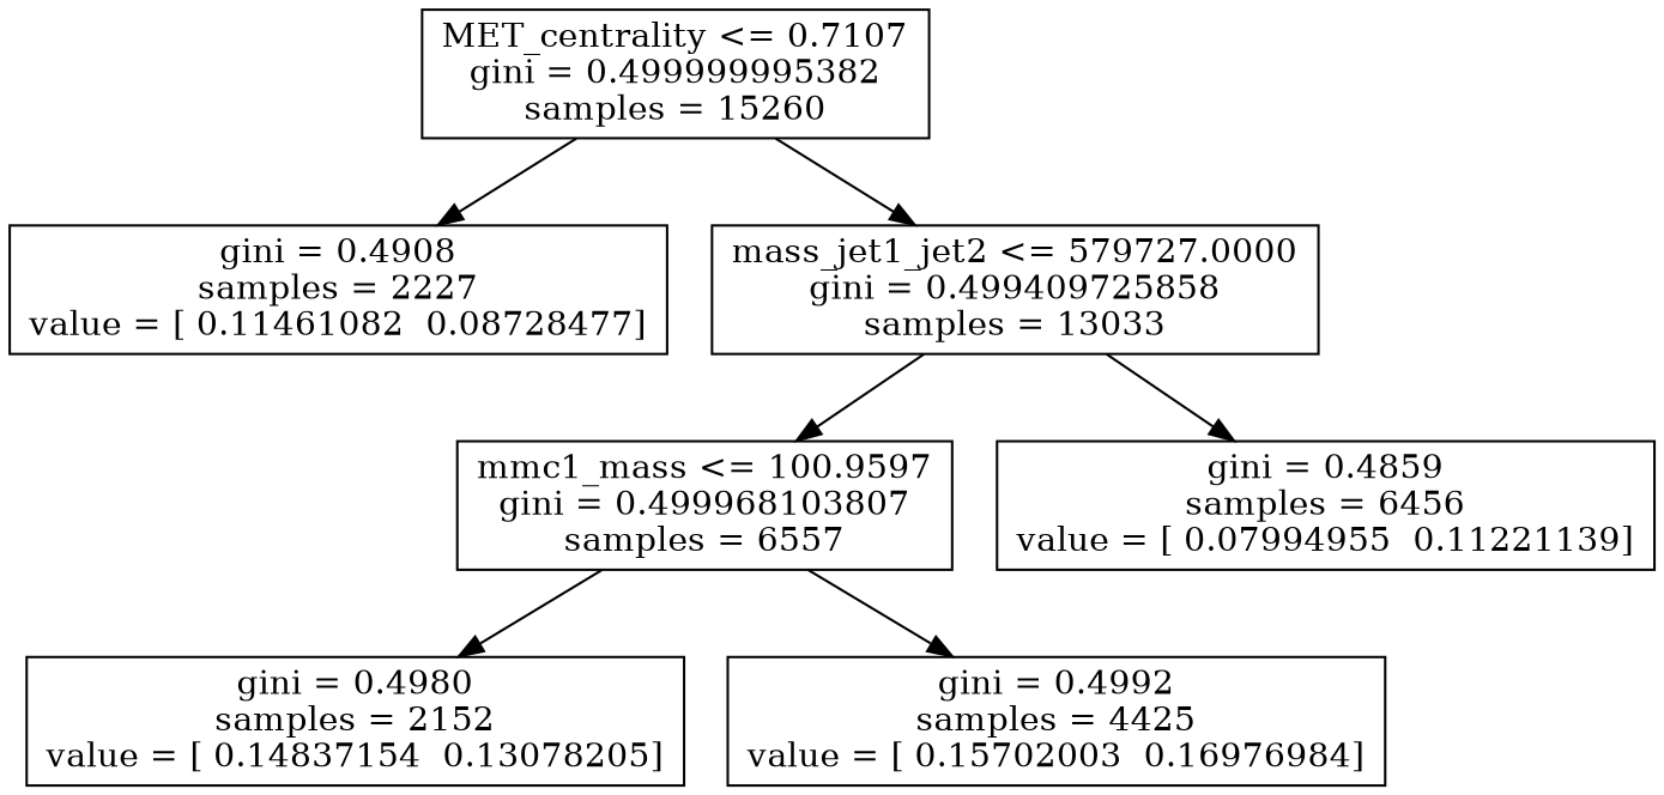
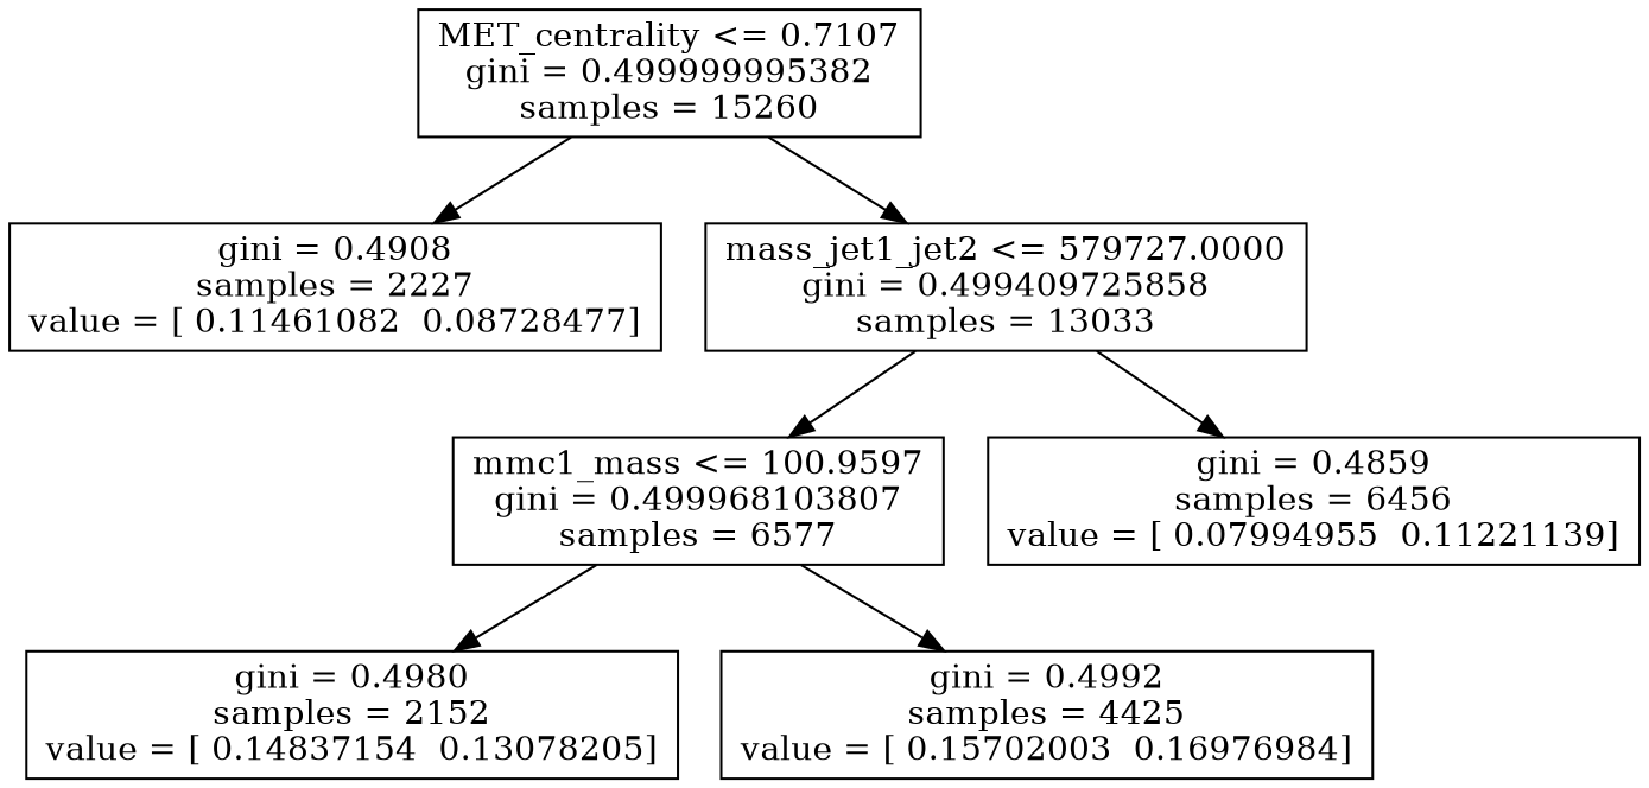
  digraph {
    node [shape=box]
    n1 [label="MET_centrality <= 0.7107\ngini = 0.499999995382\nsamples = 15260"]
    n2 [label="gini = 0.4908\nsamples = 2227\nvalue = [ 0.11461082  0.08728477]"]
    n3 [label="mass_jet1_jet2 <= 579727.0000\ngini = 0.499409725858\nsamples = 13033"]
-   n4 [label="mmc1_mass <= 100.9597\ngini = 0.499968103807\nsamples = 6557"]
+   n4 [label="mmc1_mass <= 100.9597\ngini = 0.499968103807\nsamples = 6577"]
    n5 [label="gini = 0.4859\nsamples = 6456\nvalue = [ 0.07994955  0.11221139]"]
    n6 [label="gini = 0.4980\nsamples = 2152\nvalue = [ 0.14837154  0.13078205]"]
    n7 [label="gini = 0.4992\nsamples = 4425\nvalue = [ 0.15702003  0.16976984]"]
    n1 -> n2
    n1 -> n3
    n3 -> n4
    n3 -> n5
    n4 -> n6
    n4 -> n7
  }
